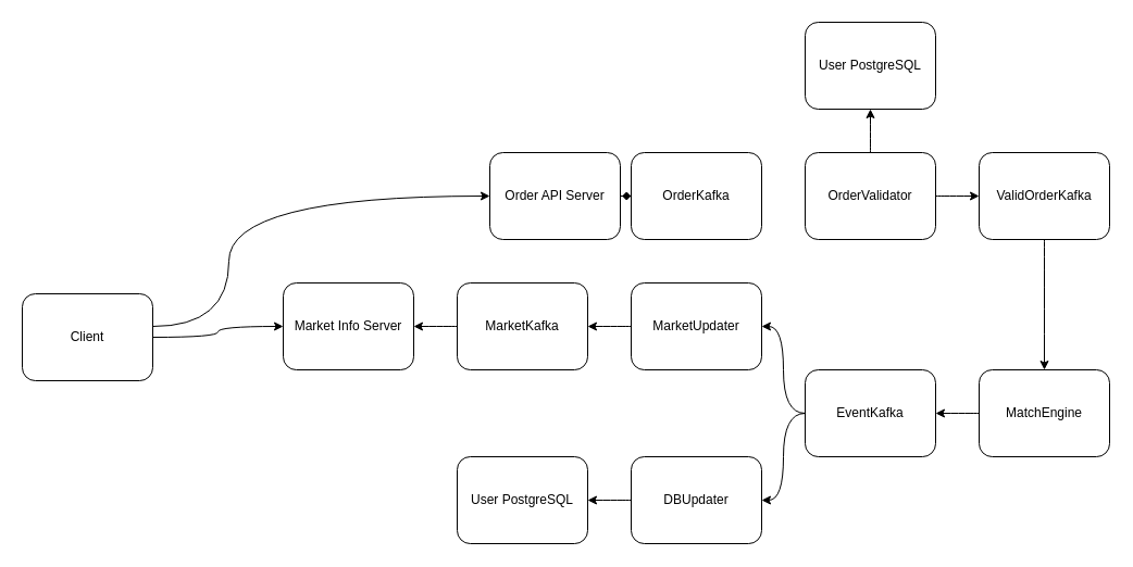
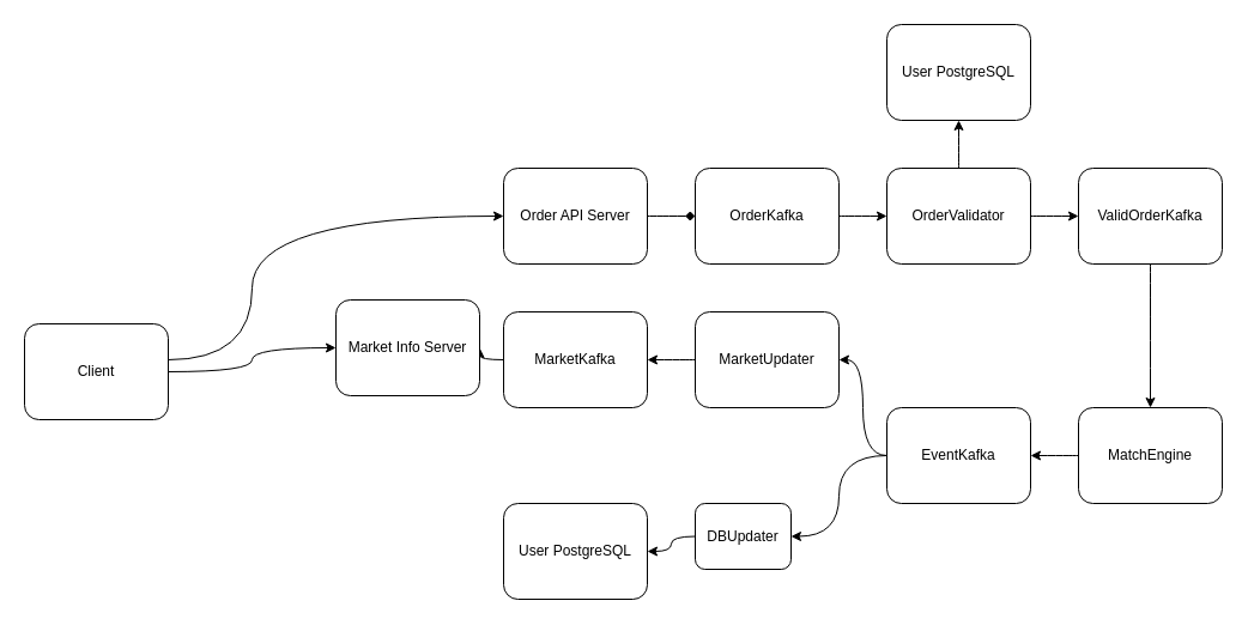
  <mxCell id="0" />
  <mxCell id="1" parent="0" />
  <mxCell id="2" style="edgeStyle=orthogonalEdgeStyle;rounded=0;orthogonalLoop=1;jettySize=auto;html=1;entryX=0;entryY=0.5;entryDx=0;entryDy=0;curved=1;endArrow=diamond;" edge="1" parent="1" source="3" target="5"><mxGeometry relative="1" as="geometry" /></mxCell>
- <mxCell id="3" value="Order API Server" style="rounded=1;whiteSpace=wrap;html=1;" vertex="1" parent="1"><mxGeometry x="450" y="140" width="120" height="80" as="geometry" /></mxCell>
+ <mxCell id="3" value="Order API Server" style="rounded=1;whiteSpace=wrap;html=1;" vertex="1" parent="1"><mxGeometry x="420" y="140" width="120" height="80" as="geometry" /></mxCell>
+ <mxCell id="4" style="edgeStyle=orthogonalEdgeStyle;rounded=0;orthogonalLoop=1;jettySize=auto;html=1;entryX=0;entryY=0.5;entryDx=0;entryDy=0;curved=1;" edge="1" parent="1" source="5" target="8"><mxGeometry relative="1" as="geometry" /></mxCell>
  <mxCell id="5" value="OrderKafka" style="rounded=1;whiteSpace=wrap;html=1;" vertex="1" parent="1"><mxGeometry x="580" y="140" width="120" height="80" as="geometry" /></mxCell>
  <mxCell id="6" style="edgeStyle=orthogonalEdgeStyle;rounded=0;orthogonalLoop=1;jettySize=auto;html=1;entryX=0;entryY=0.5;entryDx=0;entryDy=0;curved=1;" edge="1" parent="1" source="8" target="10"><mxGeometry relative="1" as="geometry" /></mxCell>
  <mxCell id="7" style="edgeStyle=orthogonalEdgeStyle;curved=1;rounded=0;orthogonalLoop=1;jettySize=auto;html=1;entryX=0.5;entryY=1;entryDx=0;entryDy=0;" edge="1" parent="1" source="8" target="27"><mxGeometry relative="1" as="geometry" /></mxCell>
  <mxCell id="8" value="OrderValidator" style="rounded=1;whiteSpace=wrap;html=1;" vertex="1" parent="1"><mxGeometry x="740" y="140" width="120" height="80" as="geometry" /></mxCell>
  <mxCell id="9" style="edgeStyle=orthogonalEdgeStyle;curved=1;rounded=0;orthogonalLoop=1;jettySize=auto;html=1;entryX=0.5;entryY=0;entryDx=0;entryDy=0;" edge="1" parent="1" source="10" target="12"><mxGeometry relative="1" as="geometry" /></mxCell>
  <mxCell id="10" value="ValidOrderKafka" style="rounded=1;whiteSpace=wrap;html=1;" vertex="1" parent="1"><mxGeometry x="900" y="140" width="120" height="80" as="geometry" /></mxCell>
  <mxCell id="11" style="edgeStyle=orthogonalEdgeStyle;curved=1;rounded=0;orthogonalLoop=1;jettySize=auto;html=1;entryX=1;entryY=0.5;entryDx=0;entryDy=0;" edge="1" parent="1" source="12" target="15"><mxGeometry relative="1" as="geometry" /></mxCell>
  <mxCell id="12" value="MatchEngine" style="rounded=1;whiteSpace=wrap;html=1;" vertex="1" parent="1"><mxGeometry x="900" y="340" width="120" height="80" as="geometry" /></mxCell>
  <mxCell id="13" style="edgeStyle=orthogonalEdgeStyle;curved=1;rounded=0;orthogonalLoop=1;jettySize=auto;html=1;entryX=1;entryY=0.5;entryDx=0;entryDy=0;" edge="1" parent="1" source="15" target="19"><mxGeometry relative="1" as="geometry" /></mxCell>
  <mxCell id="14" style="edgeStyle=orthogonalEdgeStyle;curved=1;rounded=0;orthogonalLoop=1;jettySize=auto;html=1;entryX=1;entryY=0.5;entryDx=0;entryDy=0;" edge="1" parent="1" source="15" target="17"><mxGeometry relative="1" as="geometry" /></mxCell>
  <mxCell id="15" value="EventKafka" style="rounded=1;whiteSpace=wrap;html=1;" vertex="1" parent="1"><mxGeometry x="740" y="340" width="120" height="80" as="geometry" /></mxCell>
  <mxCell id="16" style="edgeStyle=orthogonalEdgeStyle;curved=1;rounded=0;orthogonalLoop=1;jettySize=auto;html=1;entryX=1;entryY=0.5;entryDx=0;entryDy=0;" edge="1" parent="1" source="17" target="22"><mxGeometry relative="1" as="geometry" /></mxCell>
- <mxCell id="17" value="DBUpdater" style="rounded=1;whiteSpace=wrap;html=1;" vertex="1" parent="1"><mxGeometry x="580" y="420" width="120" height="80" as="geometry" /></mxCell>
+ <mxCell id="17" value="DBUpdater" style="rounded=1;whiteSpace=wrap;html=1;" vertex="1" parent="1"><mxGeometry x="580" y="420" width="80" height="55" as="geometry" /></mxCell>
  <mxCell id="18" style="edgeStyle=orthogonalEdgeStyle;curved=1;rounded=0;orthogonalLoop=1;jettySize=auto;html=1;entryX=1;entryY=0.5;entryDx=0;entryDy=0;" edge="1" parent="1" source="19" target="21"><mxGeometry relative="1" as="geometry" /></mxCell>
  <mxCell id="19" value="MarketUpdater" style="rounded=1;whiteSpace=wrap;html=1;" vertex="1" parent="1"><mxGeometry x="580" y="260" width="120" height="80" as="geometry" /></mxCell>
  <mxCell id="20" style="edgeStyle=orthogonalEdgeStyle;curved=1;rounded=0;orthogonalLoop=1;jettySize=auto;html=1;entryX=1;entryY=0.5;entryDx=0;entryDy=0;" edge="1" parent="1" source="21" target="26"><mxGeometry relative="1" as="geometry" /></mxCell>
  <mxCell id="21" value="MarketKafka" style="rounded=1;whiteSpace=wrap;html=1;" vertex="1" parent="1"><mxGeometry x="420" y="260" width="120" height="80" as="geometry" /></mxCell>
  <mxCell id="22" value="User PostgreSQL" style="rounded=1;whiteSpace=wrap;html=1;" vertex="1" parent="1"><mxGeometry x="420" y="420" width="120" height="80" as="geometry" /></mxCell>
  <mxCell id="23" style="edgeStyle=orthogonalEdgeStyle;curved=1;rounded=0;orthogonalLoop=1;jettySize=auto;html=1;entryX=0;entryY=0.5;entryDx=0;entryDy=0;" edge="1" parent="1" source="25" target="3"><mxGeometry relative="1" as="geometry"><Array as="points"><mxPoint x="210" y="300" /><mxPoint x="210" y="180" /></Array></mxGeometry></mxCell>
  <mxCell id="24" style="edgeStyle=orthogonalEdgeStyle;curved=1;rounded=0;orthogonalLoop=1;jettySize=auto;html=1;entryX=0;entryY=0.5;entryDx=0;entryDy=0;" edge="1" parent="1" source="25" target="26"><mxGeometry relative="1" as="geometry" /></mxCell>
  <mxCell id="25" value="Client" style="rounded=1;whiteSpace=wrap;html=1;" vertex="1" parent="1"><mxGeometry x="20" y="270" width="120" height="80" as="geometry" /></mxCell>
- <mxCell id="26" value="Market Info Server" style="rounded=1;whiteSpace=wrap;html=1;" vertex="1" parent="1"><mxGeometry y="260" width="120" height="80" as="geometry" x="260" /></mxCell>
+ <mxCell id="26" value="Market Info Server" style="rounded=1;whiteSpace=wrap;html=1;" vertex="1" parent="1"><mxGeometry x="280" y="250" width="120" height="80" as="geometry" /></mxCell>
  <mxCell id="27" value="User PostgreSQL" style="rounded=1;whiteSpace=wrap;html=1;" vertex="1" parent="1"><mxGeometry x="740" y="20" width="120" height="80" as="geometry" /></mxCell>
